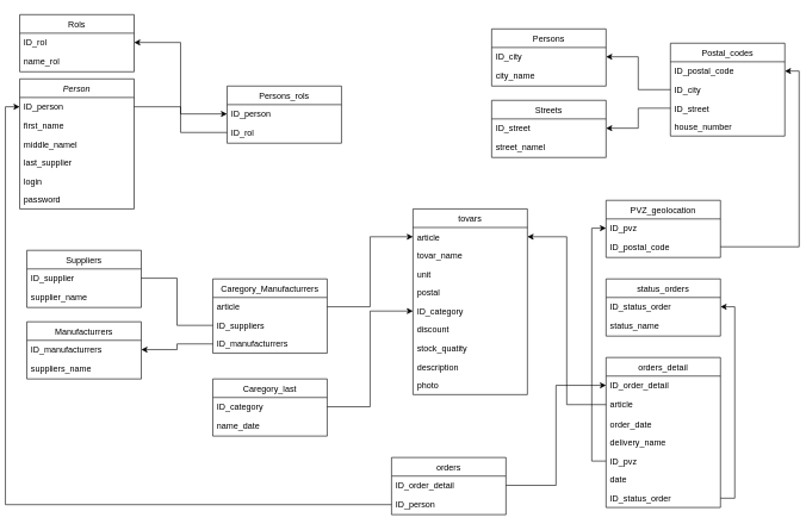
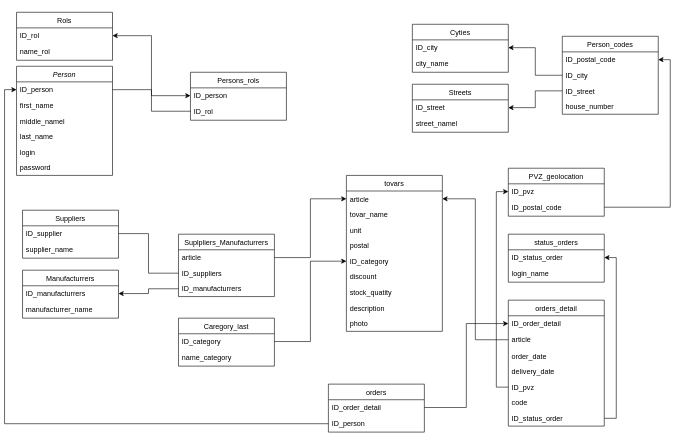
  <mxCell id="0" />
  <mxCell id="1" parent="0" />
  <mxCell id="2" value="Person" style="swimlane;fontStyle=2;align=center;verticalAlign=top;childLayout=stackLayout;horizontal=1;startSize=26;horizontalStack=0;resizeParent=1;resizeLast=0;collapsible=1;marginBottom=0;rounded=0;shadow=0;strokeWidth=1;" parent="1" vertex="1"><mxGeometry x="20" y="110" width="160" height="182" as="geometry"><mxRectangle x="230" y="140" width="160" height="26" as="alternateBounds" /></mxGeometry></mxCell>
  <mxCell id="3" value="ID_person" style="text;align=left;verticalAlign=top;spacingLeft=4;spacingRight=4;overflow=hidden;rotatable=0;points=[[0,0.5],[1,0.5]];portConstraint=eastwest;" parent="2" vertex="1"><mxGeometry y="26" width="160" height="26" as="geometry" /></mxCell>
  <mxCell id="4" value="first_name" style="text;align=left;verticalAlign=top;spacingLeft=4;spacingRight=4;overflow=hidden;rotatable=0;points=[[0,0.5],[1,0.5]];portConstraint=eastwest;rounded=0;shadow=0;html=0;" parent="2" vertex="1"><mxGeometry y="52" width="160" height="26" as="geometry" /></mxCell>
  <mxCell id="5" value="middle_namel" style="text;align=left;verticalAlign=top;spacingLeft=4;spacingRight=4;overflow=hidden;rotatable=0;points=[[0,0.5],[1,0.5]];portConstraint=eastwest;rounded=0;shadow=0;html=0;" parent="2" vertex="1"><mxGeometry y="78" width="160" height="26" as="geometry" /></mxCell>
- <mxCell id="6" value="last_supplier" style="text;align=left;verticalAlign=top;spacingLeft=4;spacingRight=4;overflow=hidden;rotatable=0;points=[[0,0.5],[1,0.5]];portConstraint=eastwest;" parent="2" vertex="1"><mxGeometry y="104" width="160" height="26" as="geometry" /></mxCell>
+ <mxCell id="6" value="last_name" style="text;align=left;verticalAlign=top;spacingLeft=4;spacingRight=4;overflow=hidden;rotatable=0;points=[[0,0.5],[1,0.5]];portConstraint=eastwest;" parent="2" vertex="1"><mxGeometry y="104" width="160" height="26" as="geometry" /></mxCell>
  <mxCell id="7" value="login" style="text;align=left;verticalAlign=top;spacingLeft=4;spacingRight=4;overflow=hidden;rotatable=0;points=[[0,0.5],[1,0.5]];portConstraint=eastwest;" vertex="1" parent="2"><mxGeometry y="130" width="160" height="26" as="geometry" /></mxCell>
  <mxCell id="8" value="password" style="text;align=left;verticalAlign=top;spacingLeft=4;spacingRight=4;overflow=hidden;rotatable=0;points=[[0,0.5],[1,0.5]];portConstraint=eastwest;" vertex="1" parent="2"><mxGeometry y="156" width="160" height="26" as="geometry" /></mxCell>
  <mxCell id="9" value="Persons_rols" style="swimlane;fontStyle=0;align=center;verticalAlign=top;childLayout=stackLayout;horizontal=1;startSize=26;horizontalStack=0;resizeParent=1;resizeLast=0;collapsible=1;marginBottom=0;rounded=0;shadow=0;strokeWidth=1;" parent="1" vertex="1"><mxGeometry x="310" y="120" width="160" height="80" as="geometry"><mxRectangle x="130" y="380" width="160" height="26" as="alternateBounds" /></mxGeometry></mxCell>
  <mxCell id="10" value="ID_person" style="text;align=left;verticalAlign=top;spacingLeft=4;spacingRight=4;overflow=hidden;rotatable=0;points=[[0,0.5],[1,0.5]];portConstraint=eastwest;" parent="9" vertex="1"><mxGeometry y="26" width="160" height="26" as="geometry" /></mxCell>
  <mxCell id="11" value="ID_rol" style="text;align=left;verticalAlign=top;spacingLeft=4;spacingRight=4;overflow=hidden;rotatable=0;points=[[0,0.5],[1,0.5]];portConstraint=eastwest;rounded=0;shadow=0;html=0;" parent="9" vertex="1"><mxGeometry y="52" width="160" height="26" as="geometry" /></mxCell>
  <mxCell id="12" value="Rols" style="swimlane;fontStyle=0;align=center;verticalAlign=top;childLayout=stackLayout;horizontal=1;startSize=26;horizontalStack=0;resizeParent=1;resizeLast=0;collapsible=1;marginBottom=0;rounded=0;shadow=0;strokeWidth=1;" parent="1" vertex="1"><mxGeometry x="20" y="20" width="160" height="80" as="geometry"><mxRectangle x="550" y="140" width="160" height="26" as="alternateBounds" /></mxGeometry></mxCell>
  <mxCell id="13" value="ID_rol" style="text;align=left;verticalAlign=top;spacingLeft=4;spacingRight=4;overflow=hidden;rotatable=0;points=[[0,0.5],[1,0.5]];portConstraint=eastwest;" vertex="1" parent="12"><mxGeometry y="26" width="160" height="26" as="geometry" /></mxCell>
  <mxCell id="14" value="name_rol" style="text;align=left;verticalAlign=top;spacingLeft=4;spacingRight=4;overflow=hidden;rotatable=0;points=[[0,0.5],[1,0.5]];portConstraint=eastwest;" vertex="1" parent="12"><mxGeometry y="52" width="160" height="26" as="geometry" /></mxCell>
  <mxCell id="15" value="Caregory_last" style="swimlane;fontStyle=0;align=center;verticalAlign=top;childLayout=stackLayout;horizontal=1;startSize=26;horizontalStack=0;resizeParent=1;resizeLast=0;collapsible=1;marginBottom=0;rounded=0;shadow=0;strokeWidth=1;" vertex="1" parent="1"><mxGeometry x="290" y="530" width="160" height="80" as="geometry"><mxRectangle x="550" y="140" width="160" height="26" as="alternateBounds" /></mxGeometry></mxCell>
  <mxCell id="16" value="ID_category" style="text;align=left;verticalAlign=top;spacingLeft=4;spacingRight=4;overflow=hidden;rotatable=0;points=[[0,0.5],[1,0.5]];portConstraint=eastwest;" vertex="1" parent="15"><mxGeometry y="26" width="160" height="26" as="geometry" /></mxCell>
- <mxCell id="17" value="name_date" style="text;align=left;verticalAlign=top;spacingLeft=4;spacingRight=4;overflow=hidden;rotatable=0;points=[[0,0.5],[1,0.5]];portConstraint=eastwest;" vertex="1" parent="15"><mxGeometry y="52" width="160" height="26" as="geometry" /></mxCell>
+ <mxCell id="17" value="name_category" style="text;align=left;verticalAlign=top;spacingLeft=4;spacingRight=4;overflow=hidden;rotatable=0;points=[[0,0.5],[1,0.5]];portConstraint=eastwest;" vertex="1" parent="15"><mxGeometry y="52" width="160" height="26" as="geometry" /></mxCell>
  <mxCell id="18" value="Suppliers" style="swimlane;fontStyle=0;align=center;verticalAlign=top;childLayout=stackLayout;horizontal=1;startSize=26;horizontalStack=0;resizeParent=1;resizeLast=0;collapsible=1;marginBottom=0;rounded=0;shadow=0;strokeWidth=1;" vertex="1" parent="1"><mxGeometry x="30" y="350" width="160" height="80" as="geometry"><mxRectangle x="550" y="140" width="160" height="26" as="alternateBounds" /></mxGeometry></mxCell>
  <mxCell id="19" value="ID_supplier" style="text;align=left;verticalAlign=top;spacingLeft=4;spacingRight=4;overflow=hidden;rotatable=0;points=[[0,0.5],[1,0.5]];portConstraint=eastwest;" vertex="1" parent="18"><mxGeometry y="26" width="160" height="26" as="geometry" /></mxCell>
  <mxCell id="20" value="supplier_name" style="text;align=left;verticalAlign=top;spacingLeft=4;spacingRight=4;overflow=hidden;rotatable=0;points=[[0,0.5],[1,0.5]];portConstraint=eastwest;" vertex="1" parent="18"><mxGeometry y="52" width="160" height="26" as="geometry" /></mxCell>
  <mxCell id="21" value="Manufacturrers" style="swimlane;fontStyle=0;align=center;verticalAlign=top;childLayout=stackLayout;horizontal=1;startSize=26;horizontalStack=0;resizeParent=1;resizeLast=0;collapsible=1;marginBottom=0;rounded=0;shadow=0;strokeWidth=1;" vertex="1" parent="1"><mxGeometry x="30" y="450" width="160" height="80" as="geometry"><mxRectangle x="550" y="140" width="160" height="26" as="alternateBounds" /></mxGeometry></mxCell>
  <mxCell id="22" value="ID_manufacturrers" style="text;align=left;verticalAlign=top;spacingLeft=4;spacingRight=4;overflow=hidden;rotatable=0;points=[[0,0.5],[1,0.5]];portConstraint=eastwest;" vertex="1" parent="21"><mxGeometry y="26" width="160" height="26" as="geometry" /></mxCell>
- <mxCell id="23" value="suppliers_name" style="text;align=left;verticalAlign=top;spacingLeft=4;spacingRight=4;overflow=hidden;rotatable=0;points=[[0,0.5],[1,0.5]];portConstraint=eastwest;" vertex="1" parent="21"><mxGeometry y="52" width="160" height="26" as="geometry" /></mxCell>
- <mxCell id="24" value="Caregory_Manufacturrers" style="swimlane;fontStyle=0;align=center;verticalAlign=top;childLayout=stackLayout;horizontal=1;startSize=26;horizontalStack=0;resizeParent=1;resizeLast=0;collapsible=1;marginBottom=0;rounded=0;shadow=0;strokeWidth=1;" vertex="1" parent="1"><mxGeometry x="290" y="390" width="160" height="104" as="geometry"><mxRectangle x="550" y="140" width="160" height="26" as="alternateBounds" /></mxGeometry></mxCell>
+ <mxCell id="23" value="manufacturrer_name" style="text;align=left;verticalAlign=top;spacingLeft=4;spacingRight=4;overflow=hidden;rotatable=0;points=[[0,0.5],[1,0.5]];portConstraint=eastwest;" vertex="1" parent="21"><mxGeometry y="52" width="160" height="26" as="geometry" /></mxCell>
+ <mxCell id="24" value="Suplpliers_Manufacturrers" style="swimlane;fontStyle=0;align=center;verticalAlign=top;childLayout=stackLayout;horizontal=1;startSize=26;horizontalStack=0;resizeParent=1;resizeLast=0;collapsible=1;marginBottom=0;rounded=0;shadow=0;strokeWidth=1;" vertex="1" parent="1"><mxGeometry x="290" y="390" width="160" height="104" as="geometry"><mxRectangle x="550" y="140" width="160" height="26" as="alternateBounds" /></mxGeometry></mxCell>
  <mxCell id="25" value="article" style="text;align=left;verticalAlign=top;spacingLeft=4;spacingRight=4;overflow=hidden;rotatable=0;points=[[0,0.5],[1,0.5]];portConstraint=eastwest;" vertex="1" parent="24"><mxGeometry y="26" width="160" height="26" as="geometry" /></mxCell>
  <mxCell id="26" value="ID_suppliers" style="text;align=left;verticalAlign=top;spacingLeft=4;spacingRight=4;overflow=hidden;rotatable=0;points=[[0,0.5],[1,0.5]];portConstraint=eastwest;" vertex="1" parent="24"><mxGeometry y="52" width="160" height="26" as="geometry" /></mxCell>
  <mxCell id="27" value="ID_manufacturrers" style="text;align=left;verticalAlign=top;spacingLeft=4;spacingRight=4;overflow=hidden;rotatable=0;points=[[0,0.5],[1,0.5]];portConstraint=eastwest;" vertex="1" parent="24"><mxGeometry y="78" width="160" height="26" as="geometry" /></mxCell>
  <mxCell id="28" style="edgeStyle=orthogonalEdgeStyle;rounded=0;orthogonalLoop=1;jettySize=auto;html=1;exitX=0;exitY=0.5;exitDx=0;exitDy=0;entryX=1;entryY=0.5;entryDx=0;entryDy=0;endArrow=none;" edge="1" parent="1" source="26" target="19"><mxGeometry relative="1" as="geometry" /></mxCell>
  <mxCell id="29" style="edgeStyle=orthogonalEdgeStyle;rounded=0;orthogonalLoop=1;jettySize=auto;html=1;exitX=0;exitY=0.5;exitDx=0;exitDy=0;" edge="1" parent="1" source="27" target="22"><mxGeometry relative="1" as="geometry" /></mxCell>
  <mxCell id="30" value="tovars" style="swimlane;fontStyle=0;align=center;verticalAlign=top;childLayout=stackLayout;horizontal=1;startSize=26;horizontalStack=0;resizeParent=1;resizeLast=0;collapsible=1;marginBottom=0;rounded=0;shadow=0;strokeWidth=1;" vertex="1" parent="1"><mxGeometry x="570" y="292" width="160" height="260" as="geometry"><mxRectangle x="550" y="140" width="160" height="26" as="alternateBounds" /></mxGeometry></mxCell>
  <mxCell id="31" value="article" style="text;align=left;verticalAlign=top;spacingLeft=4;spacingRight=4;overflow=hidden;rotatable=0;points=[[0,0.5],[1,0.5]];portConstraint=eastwest;" vertex="1" parent="30"><mxGeometry y="26" width="160" height="26" as="geometry" /></mxCell>
  <mxCell id="32" value="tovar_name" style="text;align=left;verticalAlign=top;spacingLeft=4;spacingRight=4;overflow=hidden;rotatable=0;points=[[0,0.5],[1,0.5]];portConstraint=eastwest;" vertex="1" parent="30"><mxGeometry y="52" width="160" height="26" as="geometry" /></mxCell>
  <mxCell id="33" value="unit" style="text;align=left;verticalAlign=top;spacingLeft=4;spacingRight=4;overflow=hidden;rotatable=0;points=[[0,0.5],[1,0.5]];portConstraint=eastwest;" vertex="1" parent="30"><mxGeometry y="78" width="160" height="26" as="geometry" /></mxCell>
  <mxCell id="34" value="postal" style="text;align=left;verticalAlign=top;spacingLeft=4;spacingRight=4;overflow=hidden;rotatable=0;points=[[0,0.5],[1,0.5]];portConstraint=eastwest;" vertex="1" parent="30"><mxGeometry y="104" width="160" height="26" as="geometry" /></mxCell>
  <mxCell id="35" value="ID_category" style="text;align=left;verticalAlign=top;spacingLeft=4;spacingRight=4;overflow=hidden;rotatable=0;points=[[0,0.5],[1,0.5]];portConstraint=eastwest;" vertex="1" parent="30"><mxGeometry y="130" width="160" height="26" as="geometry" /></mxCell>
  <mxCell id="36" value="discount" style="text;align=left;verticalAlign=top;spacingLeft=4;spacingRight=4;overflow=hidden;rotatable=0;points=[[0,0.5],[1,0.5]];portConstraint=eastwest;" vertex="1" parent="30"><mxGeometry y="156" width="160" height="26" as="geometry" /></mxCell>
  <mxCell id="37" value="stock_quatity" style="text;align=left;verticalAlign=top;spacingLeft=4;spacingRight=4;overflow=hidden;rotatable=0;points=[[0,0.5],[1,0.5]];portConstraint=eastwest;" vertex="1" parent="30"><mxGeometry y="182" width="160" height="26" as="geometry" /></mxCell>
  <mxCell id="38" value="description" style="text;align=left;verticalAlign=top;spacingLeft=4;spacingRight=4;overflow=hidden;rotatable=0;points=[[0,0.5],[1,0.5]];portConstraint=eastwest;" vertex="1" parent="30"><mxGeometry y="208" width="160" height="26" as="geometry" /></mxCell>
  <mxCell id="39" value="photo" style="text;align=left;verticalAlign=top;spacingLeft=4;spacingRight=4;overflow=hidden;rotatable=0;points=[[0,0.5],[1,0.5]];portConstraint=eastwest;" vertex="1" parent="30"><mxGeometry y="234" width="160" height="26" as="geometry" /></mxCell>
  <mxCell id="40" style="edgeStyle=orthogonalEdgeStyle;rounded=0;orthogonalLoop=1;jettySize=auto;html=1;exitX=1;exitY=0.5;exitDx=0;exitDy=0;entryX=0;entryY=0.5;entryDx=0;entryDy=0;" edge="1" parent="1" source="25" target="31"><mxGeometry relative="1" as="geometry" /></mxCell>
  <mxCell id="41" style="edgeStyle=orthogonalEdgeStyle;rounded=0;orthogonalLoop=1;jettySize=auto;html=1;exitX=1;exitY=0.5;exitDx=0;exitDy=0;" edge="1" parent="1" source="16" target="35"><mxGeometry relative="1" as="geometry" /></mxCell>
  <mxCell id="42" style="edgeStyle=orthogonalEdgeStyle;rounded=0;orthogonalLoop=1;jettySize=auto;html=1;exitX=0;exitY=0.5;exitDx=0;exitDy=0;entryX=1;entryY=0.5;entryDx=0;entryDy=0;" edge="1" parent="1" source="11" target="13"><mxGeometry relative="1" as="geometry" /></mxCell>
  <mxCell id="43" value="Streets" style="swimlane;fontStyle=0;align=center;verticalAlign=top;childLayout=stackLayout;horizontal=1;startSize=26;horizontalStack=0;resizeParent=1;resizeLast=0;collapsible=1;marginBottom=0;rounded=0;shadow=0;strokeWidth=1;" vertex="1" parent="1"><mxGeometry x="680" y="140" width="160" height="80" as="geometry"><mxRectangle x="130" y="380" width="160" height="26" as="alternateBounds" /></mxGeometry></mxCell>
  <mxCell id="44" value="ID_street" style="text;align=left;verticalAlign=top;spacingLeft=4;spacingRight=4;overflow=hidden;rotatable=0;points=[[0,0.5],[1,0.5]];portConstraint=eastwest;" vertex="1" parent="43"><mxGeometry y="26" width="160" height="26" as="geometry" /></mxCell>
  <mxCell id="45" value="street_namel" style="text;align=left;verticalAlign=top;spacingLeft=4;spacingRight=4;overflow=hidden;rotatable=0;points=[[0,0.5],[1,0.5]];portConstraint=eastwest;rounded=0;shadow=0;html=0;" vertex="1" parent="43"><mxGeometry y="52" width="160" height="26" as="geometry" /></mxCell>
- <mxCell id="46" value="Persons" style="swimlane;fontStyle=0;align=center;verticalAlign=top;childLayout=stackLayout;horizontal=1;startSize=26;horizontalStack=0;resizeParent=1;resizeLast=0;collapsible=1;marginBottom=0;rounded=0;shadow=0;strokeWidth=1;" vertex="1" parent="1"><mxGeometry x="680" y="40" width="160" height="80" as="geometry"><mxRectangle x="130" y="380" width="160" height="26" as="alternateBounds" /></mxGeometry></mxCell>
+ <mxCell id="46" value="Cyties" style="swimlane;fontStyle=0;align=center;verticalAlign=top;childLayout=stackLayout;horizontal=1;startSize=26;horizontalStack=0;resizeParent=1;resizeLast=0;collapsible=1;marginBottom=0;rounded=0;shadow=0;strokeWidth=1;" vertex="1" parent="1"><mxGeometry x="680" y="40" width="160" height="80" as="geometry"><mxRectangle x="130" y="380" width="160" height="26" as="alternateBounds" /></mxGeometry></mxCell>
  <mxCell id="47" value="ID_city" style="text;align=left;verticalAlign=top;spacingLeft=4;spacingRight=4;overflow=hidden;rotatable=0;points=[[0,0.5],[1,0.5]];portConstraint=eastwest;" vertex="1" parent="46"><mxGeometry y="26" width="160" height="26" as="geometry" /></mxCell>
  <mxCell id="48" value="city_name" style="text;align=left;verticalAlign=top;spacingLeft=4;spacingRight=4;overflow=hidden;rotatable=0;points=[[0,0.5],[1,0.5]];portConstraint=eastwest;rounded=0;shadow=0;html=0;" vertex="1" parent="46"><mxGeometry y="52" width="160" height="26" as="geometry" /></mxCell>
- <mxCell id="49" value="Postal_codes" style="swimlane;fontStyle=0;align=center;verticalAlign=top;childLayout=stackLayout;horizontal=1;startSize=26;horizontalStack=0;resizeParent=1;resizeLast=0;collapsible=1;marginBottom=0;rounded=0;shadow=0;strokeWidth=1;" vertex="1" parent="1"><mxGeometry x="930" y="60" width="160" height="130" as="geometry"><mxRectangle x="130" y="380" width="160" height="26" as="alternateBounds" /></mxGeometry></mxCell>
+ <mxCell id="49" value="Person_codes" style="swimlane;fontStyle=0;align=center;verticalAlign=top;childLayout=stackLayout;horizontal=1;startSize=26;horizontalStack=0;resizeParent=1;resizeLast=0;collapsible=1;marginBottom=0;rounded=0;shadow=0;strokeWidth=1;" vertex="1" parent="1"><mxGeometry x="930" y="60" width="160" height="130" as="geometry"><mxRectangle x="130" y="380" width="160" height="26" as="alternateBounds" /></mxGeometry></mxCell>
  <mxCell id="50" value="ID_postal_code" style="text;align=left;verticalAlign=top;spacingLeft=4;spacingRight=4;overflow=hidden;rotatable=0;points=[[0,0.5],[1,0.5]];portConstraint=eastwest;" vertex="1" parent="49"><mxGeometry y="26" width="160" height="26" as="geometry" /></mxCell>
  <mxCell id="51" value="ID_city" style="text;align=left;verticalAlign=top;spacingLeft=4;spacingRight=4;overflow=hidden;rotatable=0;points=[[0,0.5],[1,0.5]];portConstraint=eastwest;rounded=0;shadow=0;html=0;" vertex="1" parent="49"><mxGeometry y="52" width="160" height="26" as="geometry" /></mxCell>
  <mxCell id="52" value="ID_street" style="text;align=left;verticalAlign=top;spacingLeft=4;spacingRight=4;overflow=hidden;rotatable=0;points=[[0,0.5],[1,0.5]];portConstraint=eastwest;rounded=0;shadow=0;html=0;" vertex="1" parent="49"><mxGeometry y="78" width="160" height="26" as="geometry" /></mxCell>
  <mxCell id="53" value="house_number" style="text;align=left;verticalAlign=top;spacingLeft=4;spacingRight=4;overflow=hidden;rotatable=0;points=[[0,0.5],[1,0.5]];portConstraint=eastwest;rounded=0;shadow=0;html=0;" vertex="1" parent="49"><mxGeometry y="104" width="160" height="26" as="geometry" /></mxCell>
  <mxCell id="54" style="edgeStyle=orthogonalEdgeStyle;rounded=0;orthogonalLoop=1;jettySize=auto;html=1;exitX=0;exitY=0.5;exitDx=0;exitDy=0;entryX=1;entryY=0.5;entryDx=0;entryDy=0;" edge="1" parent="1" source="51" target="47"><mxGeometry relative="1" as="geometry" /></mxCell>
  <mxCell id="55" style="edgeStyle=orthogonalEdgeStyle;rounded=0;orthogonalLoop=1;jettySize=auto;html=1;exitX=0;exitY=0.5;exitDx=0;exitDy=0;" edge="1" parent="1" source="52" target="44"><mxGeometry relative="1" as="geometry" /></mxCell>
  <mxCell id="56" value="PVZ_geolocation" style="swimlane;fontStyle=0;align=center;verticalAlign=top;childLayout=stackLayout;horizontal=1;startSize=26;horizontalStack=0;resizeParent=1;resizeLast=0;collapsible=1;marginBottom=0;rounded=0;shadow=0;strokeWidth=1;" vertex="1" parent="1"><mxGeometry x="840" y="280" width="160" height="80" as="geometry"><mxRectangle x="130" y="380" width="160" height="26" as="alternateBounds" /></mxGeometry></mxCell>
  <mxCell id="57" value="ID_pvz" style="text;align=left;verticalAlign=top;spacingLeft=4;spacingRight=4;overflow=hidden;rotatable=0;points=[[0,0.5],[1,0.5]];portConstraint=eastwest;" vertex="1" parent="56"><mxGeometry y="26" width="160" height="26" as="geometry" /></mxCell>
  <mxCell id="58" value="ID_postal_code" style="text;align=left;verticalAlign=top;spacingLeft=4;spacingRight=4;overflow=hidden;rotatable=0;points=[[0,0.5],[1,0.5]];portConstraint=eastwest;rounded=0;shadow=0;html=0;" vertex="1" parent="56"><mxGeometry y="52" width="160" height="26" as="geometry" /></mxCell>
  <mxCell id="59" value="status_orders" style="swimlane;fontStyle=0;align=center;verticalAlign=top;childLayout=stackLayout;horizontal=1;startSize=26;horizontalStack=0;resizeParent=1;resizeLast=0;collapsible=1;marginBottom=0;rounded=0;shadow=0;strokeWidth=1;" vertex="1" parent="1"><mxGeometry x="840" y="390" width="160" height="80" as="geometry"><mxRectangle x="130" y="380" width="160" height="26" as="alternateBounds" /></mxGeometry></mxCell>
  <mxCell id="60" value="ID_status_order" style="text;align=left;verticalAlign=top;spacingLeft=4;spacingRight=4;overflow=hidden;rotatable=0;points=[[0,0.5],[1,0.5]];portConstraint=eastwest;" vertex="1" parent="59"><mxGeometry y="26" width="160" height="26" as="geometry" /></mxCell>
- <mxCell id="61" value="status_name" style="text;align=left;verticalAlign=top;spacingLeft=4;spacingRight=4;overflow=hidden;rotatable=0;points=[[0,0.5],[1,0.5]];portConstraint=eastwest;rounded=0;shadow=0;html=0;" vertex="1" parent="59"><mxGeometry y="52" width="160" height="26" as="geometry" /></mxCell>
+ <mxCell id="61" value="login_name" style="text;align=left;verticalAlign=top;spacingLeft=4;spacingRight=4;overflow=hidden;rotatable=0;points=[[0,0.5],[1,0.5]];portConstraint=eastwest;rounded=0;shadow=0;html=0;" vertex="1" parent="59"><mxGeometry y="52" width="160" height="26" as="geometry" /></mxCell>
  <mxCell id="62" value="orders_detail" style="swimlane;fontStyle=0;align=center;verticalAlign=top;childLayout=stackLayout;horizontal=1;startSize=26;horizontalStack=0;resizeParent=1;resizeLast=0;collapsible=1;marginBottom=0;rounded=0;shadow=0;strokeWidth=1;" vertex="1" parent="1"><mxGeometry x="840" y="500" width="160" height="210" as="geometry"><mxRectangle x="130" y="380" width="160" height="26" as="alternateBounds" /></mxGeometry></mxCell>
  <mxCell id="63" value="ID_order_detail" style="text;align=left;verticalAlign=top;spacingLeft=4;spacingRight=4;overflow=hidden;rotatable=0;points=[[0,0.5],[1,0.5]];portConstraint=eastwest;" vertex="1" parent="62"><mxGeometry y="26" width="160" height="26" as="geometry" /></mxCell>
  <mxCell id="64" value="article" style="text;align=left;verticalAlign=top;spacingLeft=4;spacingRight=4;overflow=hidden;rotatable=0;points=[[0,0.5],[1,0.5]];portConstraint=eastwest;" vertex="1" parent="62"><mxGeometry y="52" width="160" height="28" as="geometry" /></mxCell>
  <mxCell id="65" value="order_date" style="text;align=left;verticalAlign=top;spacingLeft=4;spacingRight=4;overflow=hidden;rotatable=0;points=[[0,0.5],[1,0.5]];portConstraint=eastwest;" vertex="1" parent="62"><mxGeometry y="80" width="160" height="26" as="geometry" /></mxCell>
- <mxCell id="66" value="delivery_name" style="text;align=left;verticalAlign=top;spacingLeft=4;spacingRight=4;overflow=hidden;rotatable=0;points=[[0,0.5],[1,0.5]];portConstraint=eastwest;" vertex="1" parent="62"><mxGeometry y="106" width="160" height="26" as="geometry" /></mxCell>
+ <mxCell id="66" value="delivery_date" style="text;align=left;verticalAlign=top;spacingLeft=4;spacingRight=4;overflow=hidden;rotatable=0;points=[[0,0.5],[1,0.5]];portConstraint=eastwest;" vertex="1" parent="62"><mxGeometry y="106" width="160" height="26" as="geometry" /></mxCell>
  <mxCell id="67" value="ID_pvz" style="text;align=left;verticalAlign=top;spacingLeft=4;spacingRight=4;overflow=hidden;rotatable=0;points=[[0,0.5],[1,0.5]];portConstraint=eastwest;rounded=0;shadow=0;html=0;" vertex="1" parent="62"><mxGeometry y="132" width="160" height="26" as="geometry" /></mxCell>
- <mxCell id="68" value="date" style="text;align=left;verticalAlign=top;spacingLeft=4;spacingRight=4;overflow=hidden;rotatable=0;points=[[0,0.5],[1,0.5]];portConstraint=eastwest;rounded=0;shadow=0;html=0;" vertex="1" parent="62"><mxGeometry y="158" width="160" height="26" as="geometry" /></mxCell>
+ <mxCell id="68" value="code" style="text;align=left;verticalAlign=top;spacingLeft=4;spacingRight=4;overflow=hidden;rotatable=0;points=[[0,0.5],[1,0.5]];portConstraint=eastwest;rounded=0;shadow=0;html=0;" vertex="1" parent="62"><mxGeometry y="158" width="160" height="26" as="geometry" /></mxCell>
  <mxCell id="69" value="ID_status_order" style="text;align=left;verticalAlign=top;spacingLeft=4;spacingRight=4;overflow=hidden;rotatable=0;points=[[0,0.5],[1,0.5]];portConstraint=eastwest;rounded=0;shadow=0;html=0;" vertex="1" parent="62"><mxGeometry y="184" width="160" height="26" as="geometry" /></mxCell>
  <mxCell id="70" value="orders" style="swimlane;fontStyle=0;align=center;verticalAlign=top;childLayout=stackLayout;horizontal=1;startSize=26;horizontalStack=0;resizeParent=1;resizeLast=0;collapsible=1;marginBottom=0;rounded=0;shadow=0;strokeWidth=1;" vertex="1" parent="1"><mxGeometry x="540" y="640" width="160" height="80" as="geometry"><mxRectangle x="130" y="380" width="160" height="26" as="alternateBounds" /></mxGeometry></mxCell>
  <mxCell id="71" value="ID_order_detail" style="text;align=left;verticalAlign=top;spacingLeft=4;spacingRight=4;overflow=hidden;rotatable=0;points=[[0,0.5],[1,0.5]];portConstraint=eastwest;" vertex="1" parent="70"><mxGeometry y="26" width="160" height="26" as="geometry" /></mxCell>
  <mxCell id="72" value="ID_person" style="text;align=left;verticalAlign=top;spacingLeft=4;spacingRight=4;overflow=hidden;rotatable=0;points=[[0,0.5],[1,0.5]];portConstraint=eastwest;" vertex="1" parent="70"><mxGeometry y="52" width="160" height="28" as="geometry" /></mxCell>
  <mxCell id="73" style="edgeStyle=orthogonalEdgeStyle;rounded=0;orthogonalLoop=1;jettySize=auto;html=1;exitX=0;exitY=0.5;exitDx=0;exitDy=0;entryX=0;entryY=0.5;entryDx=0;entryDy=0;" edge="1" parent="1" source="72" target="3"><mxGeometry relative="1" as="geometry" /></mxCell>
  <mxCell id="74" style="edgeStyle=orthogonalEdgeStyle;rounded=0;orthogonalLoop=1;jettySize=auto;html=1;exitX=1;exitY=0.5;exitDx=0;exitDy=0;" edge="1" parent="1" source="71" target="63"><mxGeometry relative="1" as="geometry" /></mxCell>
  <mxCell id="75" style="edgeStyle=orthogonalEdgeStyle;rounded=0;orthogonalLoop=1;jettySize=auto;html=1;exitX=1;exitY=0.5;exitDx=0;exitDy=0;entryX=1;entryY=0.5;entryDx=0;entryDy=0;" edge="1" parent="1" source="69" target="60"><mxGeometry relative="1" as="geometry" /></mxCell>
  <mxCell id="76" style="edgeStyle=orthogonalEdgeStyle;rounded=0;orthogonalLoop=1;jettySize=auto;html=1;exitX=0;exitY=0.5;exitDx=0;exitDy=0;entryX=0;entryY=0.5;entryDx=0;entryDy=0;" edge="1" parent="1" source="67" target="57"><mxGeometry relative="1" as="geometry" /></mxCell>
  <mxCell id="77" style="edgeStyle=orthogonalEdgeStyle;rounded=0;orthogonalLoop=1;jettySize=auto;html=1;exitX=1;exitY=0.5;exitDx=0;exitDy=0;entryX=1;entryY=0.5;entryDx=0;entryDy=0;" edge="1" parent="1" source="58" target="50"><mxGeometry relative="1" as="geometry" /></mxCell>
  <mxCell id="78" style="edgeStyle=orthogonalEdgeStyle;rounded=0;orthogonalLoop=1;jettySize=auto;html=1;exitX=0;exitY=0.5;exitDx=0;exitDy=0;entryX=1;entryY=0.5;entryDx=0;entryDy=0;" edge="1" parent="1" source="64" target="31"><mxGeometry relative="1" as="geometry" /></mxCell>
  <mxCell id="79" style="edgeStyle=orthogonalEdgeStyle;rounded=0;orthogonalLoop=1;jettySize=auto;html=1;exitX=1;exitY=0.5;exitDx=0;exitDy=0;entryX=0;entryY=0.5;entryDx=0;entryDy=0;" edge="1" parent="1" source="3" target="10"><mxGeometry relative="1" as="geometry" /></mxCell>
